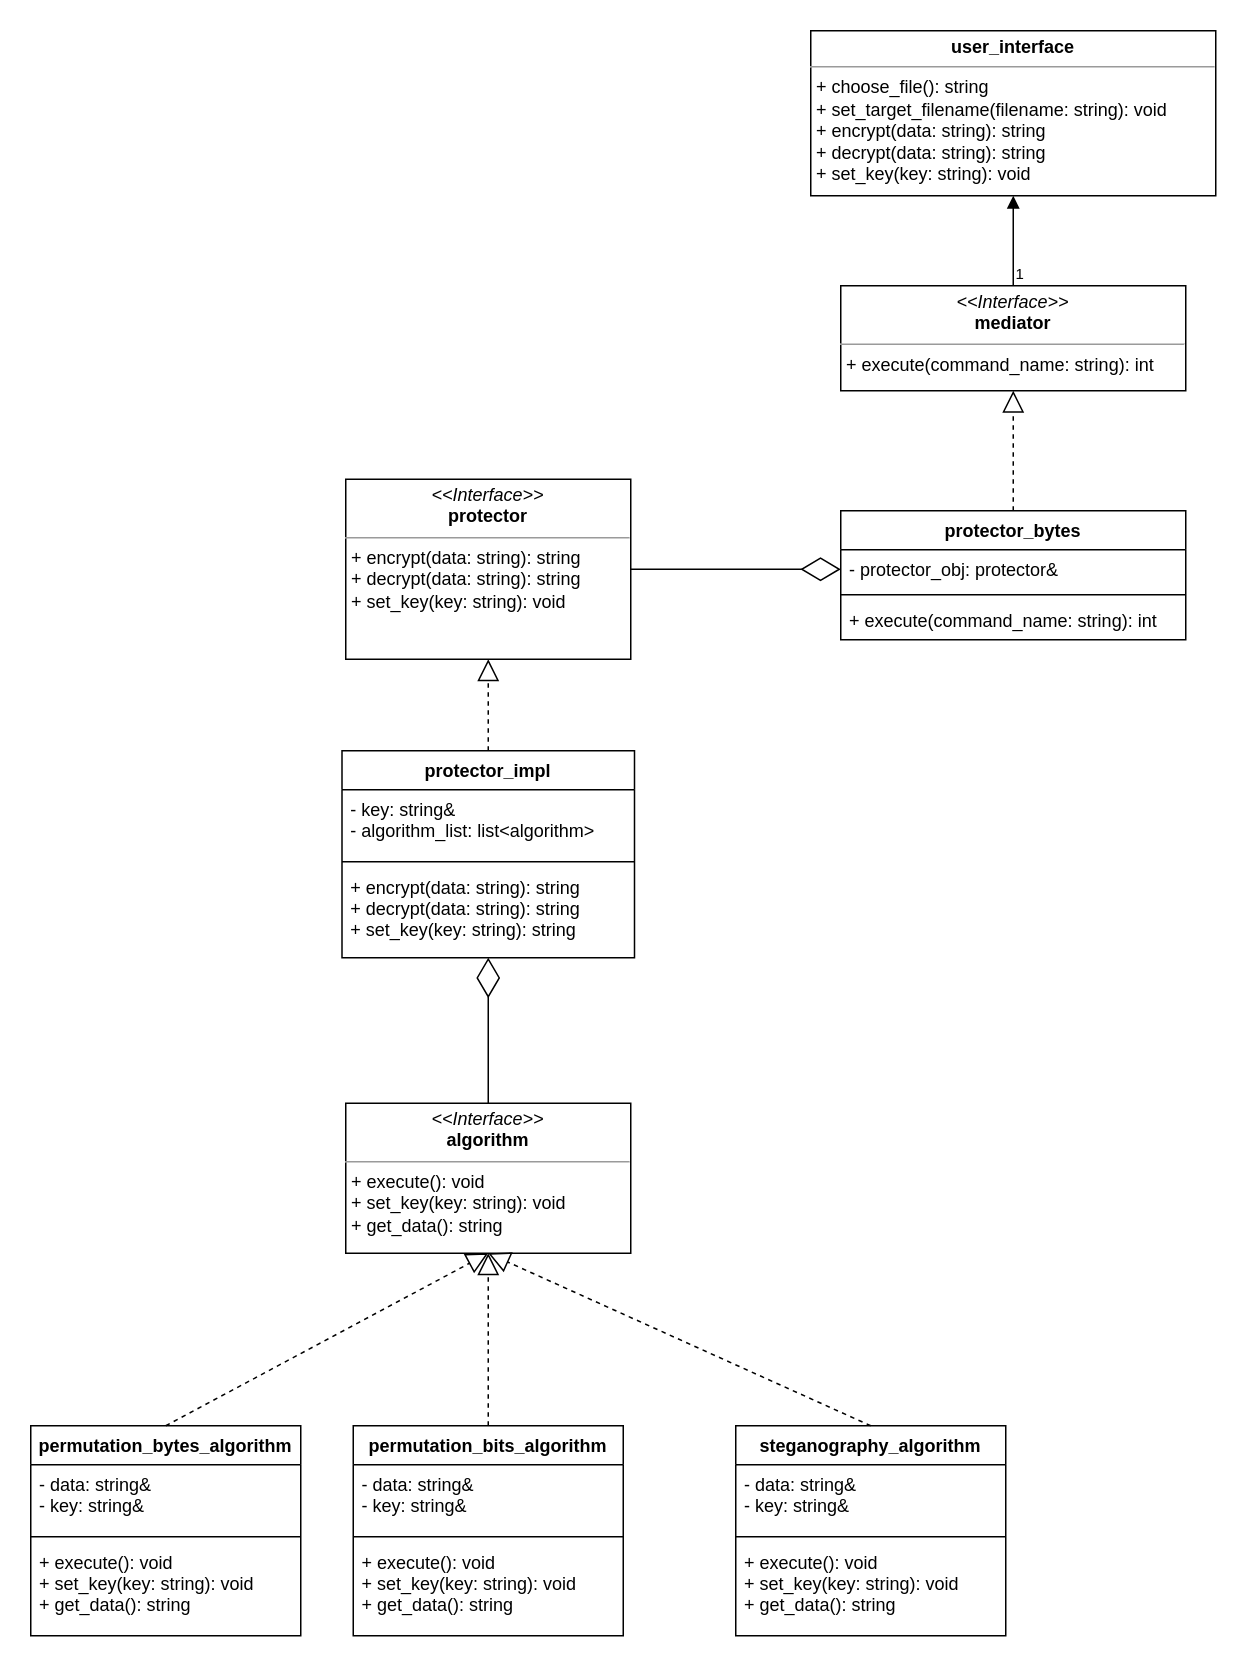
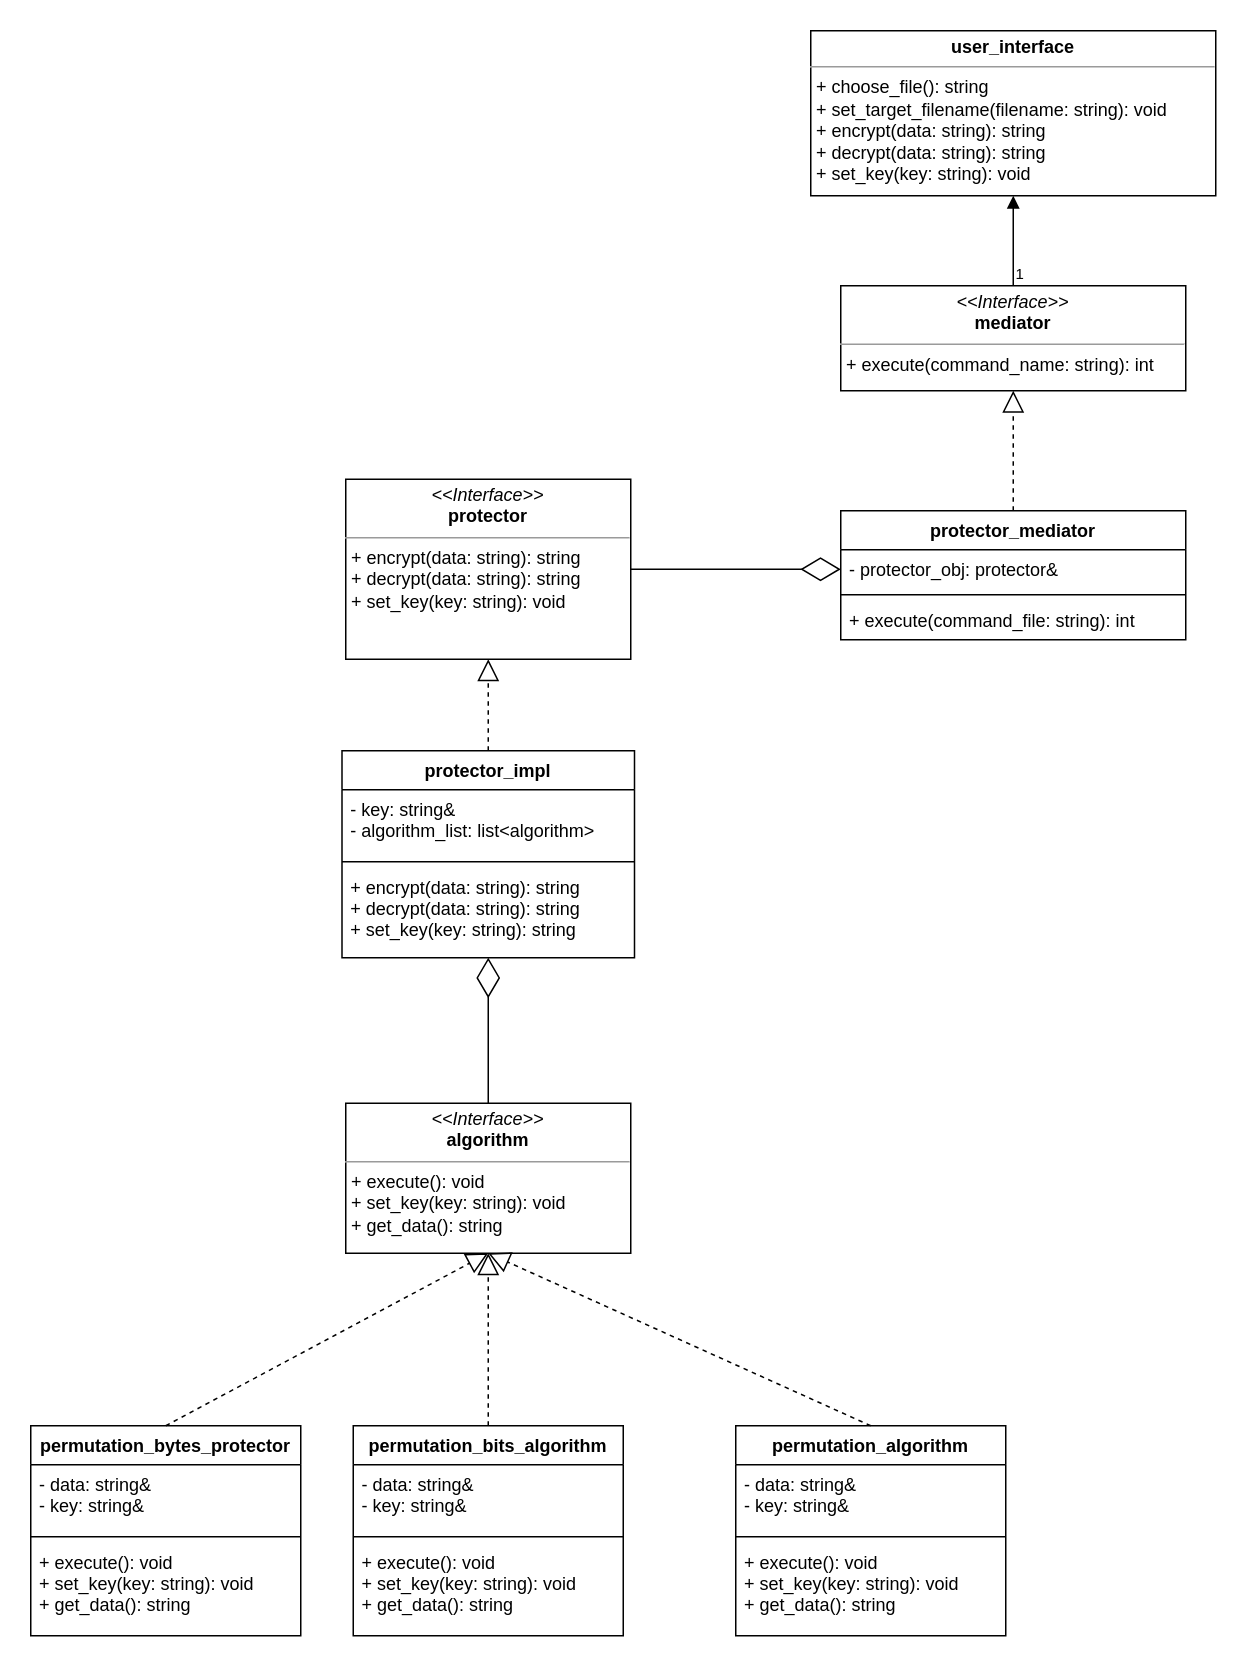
  <mxCell id="0" />
  <mxCell id="1" parent="0" />
  <mxCell id="2" value="&lt;p style=&quot;margin: 0px ; margin-top: 4px ; text-align: center&quot;&gt;&lt;i&gt;&amp;lt;&amp;lt;Interface&amp;gt;&amp;gt;&lt;/i&gt;&lt;br&gt;&lt;b&gt;protector&lt;/b&gt;&lt;/p&gt;&lt;hr size=&quot;1&quot;&gt;&lt;p style=&quot;margin: 0px ; margin-left: 4px&quot;&gt;&lt;/p&gt;&lt;p style=&quot;margin: 0px ; margin-left: 4px&quot;&gt;&lt;span&gt;+ encrypt(data: string): string&lt;/span&gt;&lt;br&gt;&lt;/p&gt;&lt;p style=&quot;margin: 0px ; margin-left: 4px&quot;&gt;+ decrypt(data: string): string&lt;/p&gt;&lt;p style=&quot;margin: 0px ; margin-left: 4px&quot;&gt;+ set_key(key: string): void&lt;/p&gt;" style="verticalAlign=top;align=left;overflow=fill;fontSize=12;fontFamily=Helvetica;html=1;" vertex="1" parent="1"><mxGeometry x="230" y="319" width="190" height="120" as="geometry" /></mxCell>
  <mxCell id="3" value="" style="endArrow=block;dashed=1;endFill=0;endSize=12;html=1;exitX=0.5;exitY=0;exitDx=0;exitDy=0;entryX=0.5;entryY=1;entryDx=0;entryDy=0;" edge="1" parent="1" source="16" target="2"><mxGeometry width="160" relative="1" as="geometry"><mxPoint x="243.5" y="420" as="sourcePoint" /><mxPoint x="403.5" y="420" as="targetPoint" /></mxGeometry></mxCell>
  <mxCell id="4" value="&lt;p style=&quot;margin: 0px ; margin-top: 4px ; text-align: center&quot;&gt;&lt;i&gt;&amp;lt;&amp;lt;Interface&amp;gt;&amp;gt;&lt;/i&gt;&lt;br&gt;&lt;b&gt;algorithm&lt;/b&gt;&lt;/p&gt;&lt;hr size=&quot;1&quot;&gt;&lt;p style=&quot;margin: 0px ; margin-left: 4px&quot;&gt;&lt;/p&gt;&lt;p style=&quot;margin: 0px ; margin-left: 4px&quot;&gt;+ execute(): void&lt;/p&gt;&lt;p style=&quot;margin: 0px ; margin-left: 4px&quot;&gt;+ set_key(key: string): void&lt;/p&gt;&lt;p style=&quot;margin: 0px ; margin-left: 4px&quot;&gt;+ get_data(): string&lt;/p&gt;" style="verticalAlign=top;align=left;overflow=fill;fontSize=12;fontFamily=Helvetica;html=1;" vertex="1" parent="1"><mxGeometry x="230" y="735" width="190" height="100" as="geometry" /></mxCell>
  <mxCell id="5" value="" style="endArrow=block;dashed=1;endFill=0;endSize=12;html=1;exitX=0.5;exitY=0;exitDx=0;exitDy=0;entryX=0.5;entryY=1;entryDx=0;entryDy=0;" edge="1" parent="1" source="21" target="4"><mxGeometry width="160" relative="1" as="geometry"><mxPoint x="310" y="960" as="sourcePoint" /><mxPoint x="470" y="960" as="targetPoint" /></mxGeometry></mxCell>
  <mxCell id="6" value="&lt;p style=&quot;margin: 0px ; margin-top: 4px ; text-align: center&quot;&gt;&lt;i&gt;&amp;lt;&amp;lt;Interface&amp;gt;&amp;gt;&lt;/i&gt;&lt;br&gt;&lt;b&gt;mediator&lt;/b&gt;&lt;/p&gt;&lt;hr size=&quot;1&quot;&gt;&lt;p style=&quot;margin: 0px ; margin-left: 4px&quot;&gt;&lt;/p&gt;&lt;p style=&quot;margin: 0px ; margin-left: 4px&quot;&gt;+ execute(command_name: string): int&lt;br&gt;&lt;br&gt;&lt;/p&gt;" style="verticalAlign=top;align=left;overflow=fill;fontSize=12;fontFamily=Helvetica;html=1;" vertex="1" parent="1"><mxGeometry x="560" y="190" width="230" height="70" as="geometry" /></mxCell>
  <mxCell id="7" value="&lt;p style=&quot;margin: 0px ; margin-top: 4px ; text-align: center&quot;&gt;&lt;b&gt;user_interface&lt;/b&gt;&lt;/p&gt;&lt;hr size=&quot;1&quot;&gt;&lt;p style=&quot;margin: 0px ; margin-left: 4px&quot;&gt;&lt;/p&gt;&lt;p style=&quot;margin: 0px ; margin-left: 4px&quot;&gt;+ choose_file(): string&lt;/p&gt;&lt;p style=&quot;margin: 0px ; margin-left: 4px&quot;&gt;+ set_target_filename(filename: string): void&lt;/p&gt;&lt;p style=&quot;margin: 0px ; margin-left: 4px&quot;&gt;+ encrypt(data: string): string&lt;/p&gt;&lt;p style=&quot;margin: 0px ; margin-left: 4px&quot;&gt;+ decrypt(data: string): string&lt;/p&gt;&lt;p style=&quot;margin: 0px ; margin-left: 4px&quot;&gt;+ set_key(key: string): void&lt;/p&gt;" style="verticalAlign=top;align=left;overflow=fill;fontSize=12;fontFamily=Helvetica;html=1;" vertex="1" parent="1"><mxGeometry x="540" y="20" width="270" height="110" as="geometry" /></mxCell>
  <mxCell id="8" value="" style="endArrow=block;endFill=1;html=1;edgeStyle=orthogonalEdgeStyle;align=left;verticalAlign=top;entryX=0.5;entryY=1;entryDx=0;entryDy=0;exitX=0.5;exitY=0;exitDx=0;exitDy=0;" edge="1" parent="1" source="6" target="7"><mxGeometry x="-1" relative="1" as="geometry"><mxPoint x="660" as="sourcePoint" y="200" /><mxPoint x="780" y="250" as="targetPoint" /></mxGeometry></mxCell>
  <mxCell id="9" value="1" style="resizable=0;html=1;align=left;verticalAlign=bottom;labelBackgroundColor=#ffffff;fontSize=10;" connectable="0" vertex="1" parent="8"><mxGeometry x="-1" relative="1" as="geometry" /></mxCell>
- <mxCell id="10" value="protector_bytes" style="swimlane;fontStyle=1;align=center;verticalAlign=top;childLayout=stackLayout;horizontal=1;startSize=26;horizontalStack=0;resizeParent=1;resizeParentMax=0;resizeLast=0;collapsible=1;marginBottom=0;" vertex="1" parent="1"><mxGeometry x="560" y="340" width="230" height="86" as="geometry" /></mxCell>
+ <mxCell id="10" value="protector_mediator" style="swimlane;fontStyle=1;align=center;verticalAlign=top;childLayout=stackLayout;horizontal=1;startSize=26;horizontalStack=0;resizeParent=1;resizeParentMax=0;resizeLast=0;collapsible=1;marginBottom=0;" vertex="1" parent="1"><mxGeometry x="560" y="340" width="230" height="86" as="geometry" /></mxCell>
  <mxCell id="11" value="- protector_obj: protector&amp;" style="text;strokeColor=none;fillColor=none;align=left;verticalAlign=top;spacingLeft=4;spacingRight=4;overflow=hidden;rotatable=0;points=[[0,0.5],[1,0.5]];portConstraint=eastwest;" vertex="1" parent="10"><mxGeometry y="26" width="230" height="26" as="geometry" /></mxCell>
  <mxCell id="12" value="" style="line;strokeWidth=1;fillColor=none;align=left;verticalAlign=middle;spacingTop=-1;spacingLeft=3;spacingRight=3;rotatable=0;labelPosition=right;points=[];portConstraint=eastwest;" vertex="1" parent="10"><mxGeometry y="52" width="230" height="8" as="geometry" /></mxCell>
- <mxCell id="13" value="+ execute(command_name: string): int" style="text;strokeColor=none;fillColor=none;align=left;verticalAlign=top;spacingLeft=4;spacingRight=4;overflow=hidden;rotatable=0;points=[[0,0.5],[1,0.5]];portConstraint=eastwest;" vertex="1" parent="10"><mxGeometry y="60" width="230" height="26" as="geometry" /></mxCell>
+ <mxCell id="13" value="+ execute(command_file: string): int" style="text;strokeColor=none;fillColor=none;align=left;verticalAlign=top;spacingLeft=4;spacingRight=4;overflow=hidden;rotatable=0;points=[[0,0.5],[1,0.5]];portConstraint=eastwest;" vertex="1" parent="10"><mxGeometry y="60" width="230" height="26" as="geometry" /></mxCell>
  <mxCell id="14" value="" style="endArrow=block;dashed=1;endFill=0;endSize=12;html=1;exitX=0.5;exitY=0;exitDx=0;exitDy=0;entryX=0.5;entryY=1;entryDx=0;entryDy=0;" edge="1" parent="1" source="10" target="6"><mxGeometry width="160" relative="1" as="geometry"><mxPoint x="410" y="360" as="sourcePoint" /><mxPoint x="570" y="360" as="targetPoint" /></mxGeometry></mxCell>
  <mxCell id="15" value="" style="endArrow=diamondThin;endFill=0;endSize=24;html=1;exitX=1;exitY=0.5;exitDx=0;exitDy=0;entryX=0;entryY=0.5;entryDx=0;entryDy=0;" edge="1" parent="1" source="2" target="11"><mxGeometry width="160" relative="1" as="geometry"><mxPoint x="410" y="360" as="sourcePoint" /><mxPoint x="570" y="360" as="targetPoint" /></mxGeometry></mxCell>
  <mxCell id="16" value="protector_impl" style="swimlane;fontStyle=1;align=center;verticalAlign=top;childLayout=stackLayout;horizontal=1;startSize=26;horizontalStack=0;resizeParent=1;resizeParentMax=0;resizeLast=0;collapsible=1;marginBottom=0;" vertex="1" parent="1"><mxGeometry x="227.5" y="500" width="195" height="138" as="geometry" /></mxCell>
  <mxCell id="17" value="- key: string&amp;&#10;- algorithm_list: list&lt;algorithm&gt;" style="text;strokeColor=none;fillColor=none;align=left;verticalAlign=top;spacingLeft=4;spacingRight=4;overflow=hidden;rotatable=0;points=[[0,0.5],[1,0.5]];portConstraint=eastwest;" vertex="1" parent="16"><mxGeometry y="26" width="195" height="44" as="geometry" /></mxCell>
  <mxCell id="18" value="" style="line;strokeWidth=1;fillColor=none;align=left;verticalAlign=middle;spacingTop=-1;spacingLeft=3;spacingRight=3;rotatable=0;labelPosition=right;points=[];portConstraint=eastwest;" vertex="1" parent="16"><mxGeometry y="70" width="195" height="8" as="geometry" /></mxCell>
  <mxCell id="19" value="+ encrypt(data: string): string&#10;+ decrypt(data: string): string&#10;+ set_key(key: string): string" style="text;strokeColor=none;fillColor=none;align=left;verticalAlign=top;spacingLeft=4;spacingRight=4;overflow=hidden;rotatable=0;points=[[0,0.5],[1,0.5]];portConstraint=eastwest;" vertex="1" parent="16"><mxGeometry y="78" width="195" height="60" as="geometry" /></mxCell>
  <mxCell id="20" value="" style="endArrow=diamondThin;endFill=0;endSize=24;html=1;exitX=0.5;exitY=0;exitDx=0;exitDy=0;" edge="1" parent="1" source="4" target="19"><mxGeometry width="160" relative="1" as="geometry"><mxPoint x="260" y="610" as="sourcePoint" /><mxPoint x="420" y="610" as="targetPoint" /></mxGeometry></mxCell>
  <mxCell id="21" value="permutation_bits_algorithm" style="swimlane;fontStyle=1;align=center;verticalAlign=top;childLayout=stackLayout;horizontal=1;startSize=26;horizontalStack=0;resizeParent=1;resizeParentMax=0;resizeLast=0;collapsible=1;marginBottom=0;" vertex="1" parent="1"><mxGeometry x="235" y="950" width="180" height="140" as="geometry" /></mxCell>
  <mxCell id="22" value="- data: string&amp;&#10;- key: string&amp;" style="text;strokeColor=none;fillColor=none;align=left;verticalAlign=top;spacingLeft=4;spacingRight=4;overflow=hidden;rotatable=0;points=[[0,0.5],[1,0.5]];portConstraint=eastwest;" vertex="1" parent="21"><mxGeometry y="26" width="180" height="44" as="geometry" /></mxCell>
  <mxCell id="23" value="" style="line;strokeWidth=1;fillColor=none;align=left;verticalAlign=middle;spacingTop=-1;spacingLeft=3;spacingRight=3;rotatable=0;labelPosition=right;points=[];portConstraint=eastwest;" vertex="1" parent="21"><mxGeometry y="70" width="180" height="8" as="geometry" /></mxCell>
  <mxCell id="24" value="+ execute(): void&#10;+ set_key(key: string): void&#10;+ get_data(): string" style="text;strokeColor=none;fillColor=none;align=left;verticalAlign=top;spacingLeft=4;spacingRight=4;overflow=hidden;rotatable=0;points=[[0,0.5],[1,0.5]];portConstraint=eastwest;" vertex="1" parent="21"><mxGeometry y="78" width="180" height="62" as="geometry" /></mxCell>
- <mxCell id="25" value="permutation_bytes_algorithm" style="swimlane;fontStyle=1;align=center;verticalAlign=top;childLayout=stackLayout;horizontal=1;startSize=26;horizontalStack=0;resizeParent=1;resizeParentMax=0;resizeLast=0;collapsible=1;marginBottom=0;" vertex="1" parent="1"><mxGeometry x="20" y="950" width="180" height="140" as="geometry" /></mxCell>
+ <mxCell id="25" value="permutation_bytes_protector" style="swimlane;fontStyle=1;align=center;verticalAlign=top;childLayout=stackLayout;horizontal=1;startSize=26;horizontalStack=0;resizeParent=1;resizeParentMax=0;resizeLast=0;collapsible=1;marginBottom=0;" vertex="1" parent="1"><mxGeometry x="20" y="950" width="180" height="140" as="geometry" /></mxCell>
  <mxCell id="26" value="- data: string&amp;&#10;- key: string&amp;" style="text;strokeColor=none;fillColor=none;align=left;verticalAlign=top;spacingLeft=4;spacingRight=4;overflow=hidden;rotatable=0;points=[[0,0.5],[1,0.5]];portConstraint=eastwest;" vertex="1" parent="25"><mxGeometry y="26" width="180" height="44" as="geometry" /></mxCell>
  <mxCell id="27" value="" style="line;strokeWidth=1;fillColor=none;align=left;verticalAlign=middle;spacingTop=-1;spacingLeft=3;spacingRight=3;rotatable=0;labelPosition=right;points=[];portConstraint=eastwest;" vertex="1" parent="25"><mxGeometry y="70" width="180" height="8" as="geometry" /></mxCell>
  <mxCell id="28" value="+ execute(): void&#10;+ set_key(key: string): void&#10;+ get_data(): string" style="text;strokeColor=none;fillColor=none;align=left;verticalAlign=top;spacingLeft=4;spacingRight=4;overflow=hidden;rotatable=0;points=[[0,0.5],[1,0.5]];portConstraint=eastwest;" vertex="1" parent="25"><mxGeometry y="78" width="180" height="62" as="geometry" /></mxCell>
- <mxCell id="29" value="steganography_algorithm" style="swimlane;fontStyle=1;align=center;verticalAlign=top;childLayout=stackLayout;horizontal=1;startSize=26;horizontalStack=0;resizeParent=1;resizeParentMax=0;resizeLast=0;collapsible=1;marginBottom=0;" vertex="1" parent="1"><mxGeometry x="490" y="950" width="180" height="140" as="geometry" /></mxCell>
+ <mxCell id="29" value="permutation_algorithm" style="swimlane;fontStyle=1;align=center;verticalAlign=top;childLayout=stackLayout;horizontal=1;startSize=26;horizontalStack=0;resizeParent=1;resizeParentMax=0;resizeLast=0;collapsible=1;marginBottom=0;" vertex="1" parent="1"><mxGeometry x="490" y="950" width="180" height="140" as="geometry" /></mxCell>
  <mxCell id="30" value="- data: string&amp;&#10;- key: string&amp;" style="text;strokeColor=none;fillColor=none;align=left;verticalAlign=top;spacingLeft=4;spacingRight=4;overflow=hidden;rotatable=0;points=[[0,0.5],[1,0.5]];portConstraint=eastwest;" vertex="1" parent="29"><mxGeometry y="26" width="180" height="44" as="geometry" /></mxCell>
  <mxCell id="31" value="" style="line;strokeWidth=1;fillColor=none;align=left;verticalAlign=middle;spacingTop=-1;spacingLeft=3;spacingRight=3;rotatable=0;labelPosition=right;points=[];portConstraint=eastwest;" vertex="1" parent="29"><mxGeometry y="70" width="180" height="8" as="geometry" /></mxCell>
  <mxCell id="32" value="+ execute(): void&#10;+ set_key(key: string): void&#10;+ get_data(): string" style="text;strokeColor=none;fillColor=none;align=left;verticalAlign=top;spacingLeft=4;spacingRight=4;overflow=hidden;rotatable=0;points=[[0,0.5],[1,0.5]];portConstraint=eastwest;" vertex="1" parent="29"><mxGeometry y="78" width="180" height="62" as="geometry" /></mxCell>
  <mxCell id="33" value="" style="endArrow=block;dashed=1;endFill=0;endSize=12;html=1;exitX=0.5;exitY=0;exitDx=0;exitDy=0;entryX=0.5;entryY=1;entryDx=0;entryDy=0;" edge="1" parent="1" source="25" target="4"><mxGeometry width="160" relative="1" as="geometry"><mxPoint x="250" y="1050" as="sourcePoint" /><mxPoint x="410" y="1050" as="targetPoint" /></mxGeometry></mxCell>
  <mxCell id="34" value="" style="endArrow=block;dashed=1;endFill=0;endSize=12;html=1;entryX=0.5;entryY=1;entryDx=0;entryDy=0;exitX=0.5;exitY=0;exitDx=0;exitDy=0;" edge="1" parent="1" source="29" target="4"><mxGeometry width="160" relative="1" as="geometry"><mxPoint x="250" y="1050" as="sourcePoint" /><mxPoint x="410" y="1050" as="targetPoint" /></mxGeometry></mxCell>
